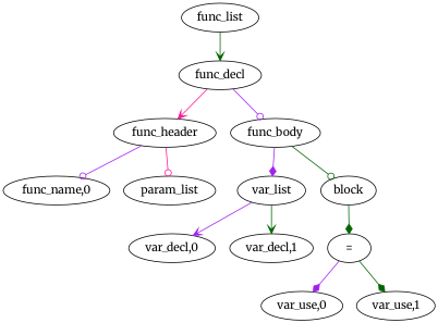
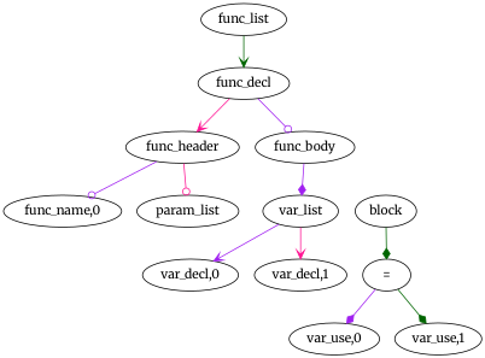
  digraph {
    fontname=Merriweather
    ordering=out
    node [fontname=Merriweather]
    edge [arrowhead=vee color=purple fontname=Merriweather]
    n1 [label=func_list]
    n2 [label=func_decl]
    n3 [label=func_header]
    n4 [label=func_body]
    n5 [label="func_name,0"]
    n6 [label=param_list]
    n7 [label=var_list]
    n8 [label=block]
    n9 [label="var_decl,0"]
    n10 [label="var_decl,1"]
    n11 [label="="]
    n12 [label="var_use,0"]
    n13 [label="var_use,1"]
    n1 -> n2 [color=darkgreen]
    n2 -> n3 [color=deeppink]
    n2 -> n4 [arrowhead=odot]
    n3 -> n5 [arrowhead=odot]
    n3 -> n6 [arrowhead=odot color=deeppink]
    n4 -> n7 [arrowhead=diamond]
-   n4 -> n8 [arrowhead=odot color=darkgreen]
    n7 -> n9
-   n7 -> n10 [color=darkgreen]
+   n7 -> n10 [color=deeppink]
    n8 -> n11 [arrowhead=diamond color=darkgreen]
    n11 -> n12 [arrowhead=diamond]
    n11 -> n13 [arrowhead=diamond color=darkgreen]
  }
